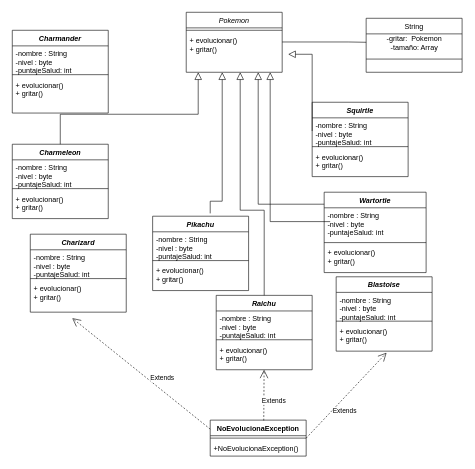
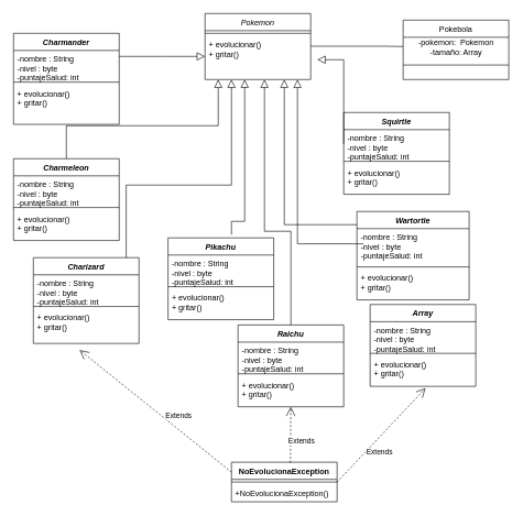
  <mxCell id="0" />
  <mxCell id="1" parent="0" />
  <mxCell id="2" value="Pokemon" style="swimlane;fontStyle=2;align=center;verticalAlign=top;childLayout=stackLayout;horizontal=1;startSize=26;horizontalStack=0;resizeParent=1;resizeLast=0;collapsible=1;marginBottom=0;rounded=0;shadow=0;strokeWidth=1;" parent="1" vertex="1"><mxGeometry x="310" y="20" width="160" height="100" as="geometry"><mxRectangle x="230" y="140" width="160" height="26" as="alternateBounds" /></mxGeometry></mxCell>
  <mxCell id="3" value="" style="line;html=1;strokeWidth=1;align=left;verticalAlign=middle;spacingTop=-1;spacingLeft=3;spacingRight=3;rotatable=0;labelPosition=right;points=[];portConstraint=eastwest;" parent="2" vertex="1"><mxGeometry y="26" width="160" height="8" as="geometry" /></mxCell>
  <mxCell id="4" value="+ evolucionar()&#10;+ gritar()" style="text;align=left;verticalAlign=top;spacingLeft=4;spacingRight=4;overflow=hidden;rotatable=0;points=[[0,0.5],[1,0.5]];portConstraint=eastwest;" parent="2" vertex="1"><mxGeometry y="34" width="160" height="46" as="geometry" /></mxCell>
  <mxCell id="5" value="Charmander" style="swimlane;fontStyle=3;align=center;verticalAlign=top;childLayout=stackLayout;horizontal=1;startSize=26;horizontalStack=0;resizeParent=1;resizeLast=0;collapsible=1;marginBottom=0;rounded=0;shadow=0;strokeWidth=1;" parent="1" vertex="1"><mxGeometry x="20" y="50" width="160" height="138" as="geometry"><mxRectangle x="130" y="380" width="160" height="26" as="alternateBounds" /></mxGeometry></mxCell>
  <mxCell id="6" value="-nombre : String&#10;-nivel : byte&#10;-puntajeSalud: int" style="text;align=left;verticalAlign=top;spacingLeft=4;spacingRight=4;overflow=hidden;rotatable=0;points=[[0,0.5],[1,0.5]];portConstraint=eastwest;" parent="5" vertex="1"><mxGeometry y="26" width="160" height="44" as="geometry" /></mxCell>
  <mxCell id="7" value="" style="line;html=1;strokeWidth=1;align=left;verticalAlign=middle;spacingTop=-1;spacingLeft=3;spacingRight=3;rotatable=0;labelPosition=right;points=[];portConstraint=eastwest;" parent="5" vertex="1"><mxGeometry y="70" width="160" height="8" as="geometry" /></mxCell>
  <mxCell id="8" value="+ evolucionar()&#10;+ gritar()" style="text;align=left;verticalAlign=top;spacingLeft=4;spacingRight=4;overflow=hidden;rotatable=0;points=[[0,0.5],[1,0.5]];portConstraint=eastwest;" vertex="1" parent="5"><mxGeometry y="78" width="160" height="46" as="geometry" /></mxCell>
+ <mxCell id="9" value="" style="endArrow=block;endSize=10;endFill=0;shadow=0;strokeWidth=1;rounded=0;edgeStyle=elbowEdgeStyle;elbow=vertical;" parent="1" source="5" target="2" edge="1"><mxGeometry width="160" relative="1" as="geometry"><mxPoint x="200" y="203" as="sourcePoint" /><mxPoint x="200" y="203" as="targetPoint" /></mxGeometry></mxCell>
  <mxCell id="10" value="Charmeleon" style="swimlane;fontStyle=3;align=center;verticalAlign=top;childLayout=stackLayout;horizontal=1;startSize=26;horizontalStack=0;resizeParent=1;resizeLast=0;collapsible=1;marginBottom=0;rounded=0;shadow=0;strokeWidth=1;" parent="1" vertex="1"><mxGeometry x="20" y="240" width="160" height="124" as="geometry"><mxRectangle x="340" y="380" width="170" height="26" as="alternateBounds" /></mxGeometry></mxCell>
  <mxCell id="11" value="-nombre : String&#10;-nivel : byte&#10;-puntajeSalud: int" style="text;align=left;verticalAlign=top;spacingLeft=4;spacingRight=4;overflow=hidden;rotatable=0;points=[[0,0.5],[1,0.5]];portConstraint=eastwest;" vertex="1" parent="10"><mxGeometry y="26" width="160" height="44" as="geometry" /></mxCell>
  <mxCell id="12" value="" style="line;html=1;strokeWidth=1;align=left;verticalAlign=middle;spacingTop=-1;spacingLeft=3;spacingRight=3;rotatable=0;labelPosition=right;points=[];portConstraint=eastwest;" parent="10" vertex="1"><mxGeometry y="70" width="160" height="8" as="geometry" /></mxCell>
  <mxCell id="13" value="+ evolucionar()&#10;+ gritar()" style="text;align=left;verticalAlign=top;spacingLeft=4;spacingRight=4;overflow=hidden;rotatable=0;points=[[0,0.5],[1,0.5]];portConstraint=eastwest;" vertex="1" parent="10"><mxGeometry y="78" width="160" height="46" as="geometry" /></mxCell>
  <mxCell id="14" value="" style="endArrow=block;endSize=10;endFill=0;shadow=0;strokeWidth=1;rounded=0;edgeStyle=elbowEdgeStyle;elbow=vertical;" parent="1" source="10" edge="1"><mxGeometry width="160" relative="1" as="geometry"><mxPoint x="210" y="373" as="sourcePoint" /><mxPoint x="330" y="120" as="targetPoint" /><Array as="points"><mxPoint x="380" y="190" /><mxPoint x="330" y="190" /></Array></mxGeometry></mxCell>
  <mxCell id="15" value="Charizard" style="swimlane;fontStyle=3;align=center;verticalAlign=top;childLayout=stackLayout;horizontal=1;startSize=26;horizontalStack=0;resizeParent=1;resizeLast=0;collapsible=1;marginBottom=0;rounded=0;shadow=0;strokeWidth=1;" parent="1" vertex="1"><mxGeometry x="50" y="390" width="160" height="130" as="geometry"><mxRectangle x="380" y="254" width="160" height="26" as="alternateBounds" /></mxGeometry></mxCell>
  <mxCell id="16" value="-nombre : String&#10;-nivel : byte&#10;-puntajeSalud: int" style="text;align=left;verticalAlign=top;spacingLeft=4;spacingRight=4;overflow=hidden;rotatable=0;points=[[0,0.5],[1,0.5]];portConstraint=eastwest;" vertex="1" parent="15"><mxGeometry y="26" width="160" height="44" as="geometry" /></mxCell>
  <mxCell id="17" value="" style="line;html=1;strokeWidth=1;align=left;verticalAlign=middle;spacingTop=-1;spacingLeft=3;spacingRight=3;rotatable=0;labelPosition=right;points=[];portConstraint=eastwest;" parent="15" vertex="1"><mxGeometry y="70" width="160" height="8" as="geometry" /></mxCell>
  <mxCell id="18" value="+ evolucionar()&#10;+ gritar()" style="text;align=left;verticalAlign=top;spacingLeft=4;spacingRight=4;overflow=hidden;rotatable=0;points=[[0,0.5],[1,0.5]];portConstraint=eastwest;" vertex="1" parent="15"><mxGeometry y="78" width="160" height="46" as="geometry" /></mxCell>
  <mxCell id="19" value="Pikachu" style="swimlane;fontStyle=3;align=center;verticalAlign=top;childLayout=stackLayout;horizontal=1;startSize=26;horizontalStack=0;resizeParent=1;resizeParentMax=0;resizeLast=0;collapsible=1;marginBottom=0;" vertex="1" parent="1"><mxGeometry x="254" y="360" width="160" height="124" as="geometry" /></mxCell>
  <mxCell id="20" value="-nombre : String&#10;-nivel : byte&#10;-puntajeSalud: int" style="text;align=left;verticalAlign=top;spacingLeft=4;spacingRight=4;overflow=hidden;rotatable=0;points=[[0,0.5],[1,0.5]];portConstraint=eastwest;" vertex="1" parent="19"><mxGeometry y="26" width="160" height="44" as="geometry" /></mxCell>
  <mxCell id="21" value="" style="line;strokeWidth=1;fillColor=none;align=left;verticalAlign=middle;spacingTop=-1;spacingLeft=3;spacingRight=3;rotatable=0;labelPosition=right;points=[];portConstraint=eastwest;" vertex="1" parent="19"><mxGeometry y="70" width="160" height="8" as="geometry" /></mxCell>
  <mxCell id="22" value="+ evolucionar()&#10;+ gritar()" style="text;align=left;verticalAlign=top;spacingLeft=4;spacingRight=4;overflow=hidden;rotatable=0;points=[[0,0.5],[1,0.5]];portConstraint=eastwest;" vertex="1" parent="19"><mxGeometry y="78" width="160" height="46" as="geometry" /></mxCell>
  <mxCell id="23" value="Raichu" style="swimlane;fontStyle=3;align=center;verticalAlign=top;childLayout=stackLayout;horizontal=1;startSize=26;horizontalStack=0;resizeParent=1;resizeParentMax=0;resizeLast=0;collapsible=1;marginBottom=0;" vertex="1" parent="1"><mxGeometry x="360" y="492" width="160" height="124" as="geometry" /></mxCell>
  <mxCell id="24" value="-nombre : String&#10;-nivel : byte&#10;-puntajeSalud: int" style="text;align=left;verticalAlign=top;spacingLeft=4;spacingRight=4;overflow=hidden;rotatable=0;points=[[0,0.5],[1,0.5]];portConstraint=eastwest;" vertex="1" parent="23"><mxGeometry y="26" width="160" height="44" as="geometry" /></mxCell>
  <mxCell id="25" value="" style="line;strokeWidth=1;fillColor=none;align=left;verticalAlign=middle;spacingTop=-1;spacingLeft=3;spacingRight=3;rotatable=0;labelPosition=right;points=[];portConstraint=eastwest;" vertex="1" parent="23"><mxGeometry y="70" width="160" height="8" as="geometry" /></mxCell>
  <mxCell id="26" value="+ evolucionar()&#10;+ gritar()" style="text;align=left;verticalAlign=top;spacingLeft=4;spacingRight=4;overflow=hidden;rotatable=0;points=[[0,0.5],[1,0.5]];portConstraint=eastwest;" vertex="1" parent="23"><mxGeometry y="78" width="160" height="46" as="geometry" /></mxCell>
  <mxCell id="27" value="Squirtle" style="swimlane;fontStyle=3;align=center;verticalAlign=top;childLayout=stackLayout;horizontal=1;startSize=26;horizontalStack=0;resizeParent=1;resizeParentMax=0;resizeLast=0;collapsible=1;marginBottom=0;" vertex="1" parent="1"><mxGeometry x="520" y="170" width="160" height="124" as="geometry" /></mxCell>
  <mxCell id="28" value="-nombre : String&#10;-nivel : byte&#10;-puntajeSalud: int" style="text;align=left;verticalAlign=top;spacingLeft=4;spacingRight=4;overflow=hidden;rotatable=0;points=[[0,0.5],[1,0.5]];portConstraint=eastwest;" vertex="1" parent="27"><mxGeometry y="26" width="160" height="44" as="geometry" /></mxCell>
  <mxCell id="29" value="" style="line;strokeWidth=1;fillColor=none;align=left;verticalAlign=middle;spacingTop=-1;spacingLeft=3;spacingRight=3;rotatable=0;labelPosition=right;points=[];portConstraint=eastwest;" vertex="1" parent="27"><mxGeometry y="70" width="160" height="8" as="geometry" /></mxCell>
  <mxCell id="30" value="+ evolucionar()&#10;+ gritar()" style="text;align=left;verticalAlign=top;spacingLeft=4;spacingRight=4;overflow=hidden;rotatable=0;points=[[0,0.5],[1,0.5]];portConstraint=eastwest;" vertex="1" parent="27"><mxGeometry y="78" width="160" height="46" as="geometry" /></mxCell>
  <mxCell id="31" value="Wartortle" style="swimlane;fontStyle=3;align=center;verticalAlign=top;childLayout=stackLayout;horizontal=1;startSize=26;horizontalStack=0;resizeParent=1;resizeParentMax=0;resizeLast=0;collapsible=1;marginBottom=0;" vertex="1" parent="1"><mxGeometry x="540" y="320" width="170" height="134" as="geometry" /></mxCell>
  <mxCell id="32" value="-nombre : String&#10;-nivel : byte&#10;-puntajeSalud: int" style="text;align=left;verticalAlign=top;spacingLeft=4;spacingRight=4;overflow=hidden;rotatable=0;points=[[0,0.5],[1,0.5]];portConstraint=eastwest;" vertex="1" parent="31"><mxGeometry y="26" width="170" height="54" as="geometry" /></mxCell>
  <mxCell id="33" value="" style="line;strokeWidth=1;fillColor=none;align=left;verticalAlign=middle;spacingTop=-1;spacingLeft=3;spacingRight=3;rotatable=0;labelPosition=right;points=[];portConstraint=eastwest;" vertex="1" parent="31"><mxGeometry y="80" width="170" height="8" as="geometry" /></mxCell>
  <mxCell id="34" value="+ evolucionar()&#10;+ gritar()" style="text;align=left;verticalAlign=top;spacingLeft=4;spacingRight=4;overflow=hidden;rotatable=0;points=[[0,0.5],[1,0.5]];portConstraint=eastwest;" vertex="1" parent="31"><mxGeometry y="88" width="170" height="46" as="geometry" /></mxCell>
- <mxCell id="35" value="Blastoise" style="swimlane;fontStyle=3;align=center;verticalAlign=top;childLayout=stackLayout;horizontal=1;startSize=26;horizontalStack=0;resizeParent=1;resizeParentMax=0;resizeLast=0;collapsible=1;marginBottom=0;" vertex="1" parent="1"><mxGeometry x="560" y="461" width="160" height="124" as="geometry" /></mxCell>
+ <mxCell id="35" value="Array" style="swimlane;fontStyle=3;align=center;verticalAlign=top;childLayout=stackLayout;horizontal=1;startSize=26;horizontalStack=0;resizeParent=1;resizeParentMax=0;resizeLast=0;collapsible=1;marginBottom=0;" vertex="1" parent="1"><mxGeometry x="560" y="461" width="160" height="124" as="geometry" /></mxCell>
  <mxCell id="36" value="-nombre : String&#10;-nivel : byte&#10;-puntajeSalud: int" style="text;align=left;verticalAlign=top;spacingLeft=4;spacingRight=4;overflow=hidden;rotatable=0;points=[[0,0.5],[1,0.5]];portConstraint=eastwest;" vertex="1" parent="35"><mxGeometry y="26" width="160" height="44" as="geometry" /></mxCell>
  <mxCell id="37" value="" style="line;strokeWidth=1;fillColor=none;align=left;verticalAlign=middle;spacingTop=-1;spacingLeft=3;spacingRight=3;rotatable=0;labelPosition=right;points=[];portConstraint=eastwest;" vertex="1" parent="35"><mxGeometry y="70" width="160" height="8" as="geometry" /></mxCell>
  <mxCell id="38" value="+ evolucionar()&#10;+ gritar()" style="text;align=left;verticalAlign=top;spacingLeft=4;spacingRight=4;overflow=hidden;rotatable=0;points=[[0,0.5],[1,0.5]];portConstraint=eastwest;" vertex="1" parent="35"><mxGeometry y="78" width="160" height="46" as="geometry" /></mxCell>
  <mxCell id="39" value="" style="endArrow=block;endSize=10;endFill=0;shadow=0;strokeWidth=1;rounded=0;edgeStyle=elbowEdgeStyle;elbow=vertical;exitX=0;exitY=0.5;exitDx=0;exitDy=0;" edge="1" parent="1" source="28"><mxGeometry width="160" relative="1" as="geometry"><mxPoint x="310" y="314" as="sourcePoint" /><mxPoint x="480" y="90" as="targetPoint" /><Array as="points"><mxPoint x="470" y="90" /><mxPoint x="560" y="140" /><mxPoint x="520" y="90" /><mxPoint x="540" y="90" /></Array></mxGeometry></mxCell>
  <mxCell id="40" value="NoEvolucionaException" style="swimlane;fontStyle=1;align=center;verticalAlign=top;childLayout=stackLayout;horizontal=1;startSize=26;horizontalStack=0;resizeParent=1;resizeParentMax=0;resizeLast=0;collapsible=1;marginBottom=0;" vertex="1" parent="1"><mxGeometry x="350" y="700" width="160" height="60" as="geometry" /></mxCell>
  <mxCell id="41" value="" style="line;strokeWidth=1;fillColor=none;align=left;verticalAlign=middle;spacingTop=-1;spacingLeft=3;spacingRight=3;rotatable=0;labelPosition=right;points=[];portConstraint=eastwest;" vertex="1" parent="40"><mxGeometry y="26" width="160" height="8" as="geometry" /></mxCell>
  <mxCell id="42" value="+NoEvolucionaException()" style="text;strokeColor=none;fillColor=none;align=left;verticalAlign=top;spacingLeft=4;spacingRight=4;overflow=hidden;rotatable=0;points=[[0,0.5],[1,0.5]];portConstraint=eastwest;" vertex="1" parent="40"><mxGeometry y="34" width="160" height="26" as="geometry" /></mxCell>
  <mxCell id="43" value="" style="endArrow=block;endSize=10;endFill=0;shadow=0;strokeWidth=1;rounded=0;edgeStyle=elbowEdgeStyle;elbow=vertical;entryX=0.75;entryY=1;entryDx=0;entryDy=0;" edge="1" parent="1" target="2"><mxGeometry width="160" relative="1" as="geometry"><mxPoint x="540" y="340" as="sourcePoint" /><mxPoint x="450" y="250" as="targetPoint" /><Array as="points"><mxPoint x="530" y="340" /><mxPoint x="470" y="323" /><mxPoint x="500" y="323" /><mxPoint x="520" y="323" /></Array></mxGeometry></mxCell>
  <mxCell id="44" value="" style="endArrow=block;endSize=10;endFill=0;shadow=0;strokeWidth=1;rounded=0;edgeStyle=elbowEdgeStyle;elbow=vertical;exitX=0.6;exitY=-0.038;exitDx=0;exitDy=0;exitPerimeter=0;" edge="1" parent="1" source="19"><mxGeometry width="160" relative="1" as="geometry"><mxPoint x="350" y="350" as="sourcePoint" /><mxPoint x="370" y="120" as="targetPoint" /><Array as="points"><mxPoint x="250" y="335" /><mxPoint x="280" y="335" /><mxPoint x="300" y="335" /></Array></mxGeometry></mxCell>
  <mxCell id="45" value="" style="endArrow=block;endSize=10;endFill=0;shadow=0;strokeWidth=1;rounded=0;edgeStyle=elbowEdgeStyle;elbow=vertical;exitX=0.5;exitY=0;exitDx=0;exitDy=0;" edge="1" parent="1" source="23"><mxGeometry width="160" relative="1" as="geometry"><mxPoint x="530" y="450" as="sourcePoint" /><mxPoint x="400" y="120" as="targetPoint" /><Array as="points"><mxPoint x="420" y="350" /><mxPoint x="460" y="390" /><mxPoint x="480" y="420" /><mxPoint x="460" y="455" /><mxPoint x="480" y="455" /></Array></mxGeometry></mxCell>
+ <mxCell id="46" value="" style="endArrow=block;endSize=10;endFill=0;shadow=0;strokeWidth=1;rounded=0;edgeStyle=elbowEdgeStyle;elbow=vertical;exitX=0.879;exitY=0;exitDx=0;exitDy=0;entryX=0.25;entryY=1;entryDx=0;entryDy=0;exitPerimeter=0;" edge="1" parent="1" source="15" target="2"><mxGeometry width="160" relative="1" as="geometry"><mxPoint x="360" y="240" as="sourcePoint" /><mxPoint x="250" y="245" as="targetPoint" /><Array as="points"><mxPoint x="170" y="280" /><mxPoint x="290" y="245" /><mxPoint x="310" y="245" /></Array></mxGeometry></mxCell>
  <mxCell id="47" value="Extends" style="endArrow=open;endSize=12;dashed=1;html=1;rounded=0;exitX=0;exitY=0.25;exitDx=0;exitDy=0;" edge="1" parent="1" source="40"><mxGeometry x="-0.217" y="-16" width="160" relative="1" as="geometry"><mxPoint x="210" y="570" as="sourcePoint" /><mxPoint x="120" y="530" as="targetPoint" /><mxPoint as="offset" /></mxGeometry></mxCell>
  <mxCell id="48" value="Extends" style="endArrow=open;endSize=12;dashed=1;html=1;rounded=0;exitX=0.558;exitY=0.011;exitDx=0;exitDy=0;exitPerimeter=0;" edge="1" parent="1" source="40" target="26"><mxGeometry x="-0.217" y="-16" width="160" relative="1" as="geometry"><mxPoint x="510" y="715" as="sourcePoint" /><mxPoint x="280" y="530" as="targetPoint" /><mxPoint as="offset" /></mxGeometry></mxCell>
  <mxCell id="49" value="Extends" style="endArrow=open;endSize=12;dashed=1;html=1;rounded=0;exitX=1;exitY=0.5;exitDx=0;exitDy=0;entryX=0.525;entryY=1.058;entryDx=0;entryDy=0;entryPerimeter=0;" edge="1" parent="1" source="40" target="38"><mxGeometry x="-0.217" y="-16" width="160" relative="1" as="geometry"><mxPoint x="370" y="735" as="sourcePoint" /><mxPoint x="140" y="550" as="targetPoint" /><mxPoint as="offset" /></mxGeometry></mxCell>
  <mxCell id="50" value="" style="endArrow=block;endSize=10;endFill=0;shadow=0;strokeWidth=1;rounded=0;edgeStyle=elbowEdgeStyle;elbow=vertical;" edge="1" parent="1"><mxGeometry width="160" relative="1" as="geometry"><mxPoint x="550" y="369" as="sourcePoint" /><mxPoint x="450" y="120" as="targetPoint" /><Array as="points"><mxPoint x="480" y="369" /><mxPoint x="510" y="369" /><mxPoint x="530" y="369" /></Array></mxGeometry></mxCell>
- <mxCell id="51" value="String" style="swimlane;fontStyle=0;align=center;verticalAlign=top;childLayout=stackLayout;horizontal=1;startSize=26;horizontalStack=0;resizeParent=1;resizeLast=0;collapsible=1;marginBottom=0;rounded=0;shadow=0;strokeWidth=1;" vertex="1" parent="1"><mxGeometry x="610" y="30" width="160" height="90" as="geometry"><mxRectangle x="230" y="140" width="160" height="26" as="alternateBounds" /></mxGeometry></mxCell>
- <mxCell id="52" value="-gritar:&amp;nbsp; Pokemon&lt;br&gt;-tamaño: Array" style="text;html=1;align=center;verticalAlign=middle;resizable=0;points=[];autosize=1;strokeColor=none;fillColor=none;" vertex="1" parent="51"><mxGeometry y="26" width="160" height="30" as="geometry" /></mxCell>
+ <mxCell id="51" value="Pokebola" style="swimlane;fontStyle=0;align=center;verticalAlign=top;childLayout=stackLayout;horizontal=1;startSize=26;horizontalStack=0;resizeParent=1;resizeLast=0;collapsible=1;marginBottom=0;rounded=0;shadow=0;strokeWidth=1;" vertex="1" parent="1"><mxGeometry x="610" y="30" width="160" height="90" as="geometry"><mxRectangle x="230" y="140" width="160" height="26" as="alternateBounds" /></mxGeometry></mxCell>
+ <mxCell id="52" value="-pokemon:&amp;nbsp; Pokemon&lt;br&gt;-tamaño: Array" style="text;html=1;align=center;verticalAlign=middle;resizable=0;points=[];autosize=1;strokeColor=none;fillColor=none;" vertex="1" parent="51"><mxGeometry y="26" width="160" height="30" as="geometry" /></mxCell>
  <mxCell id="53" value="" style="line;html=1;strokeWidth=1;align=left;verticalAlign=middle;spacingTop=-1;spacingLeft=3;spacingRight=3;rotatable=0;labelPosition=right;points=[];portConstraint=eastwest;" vertex="1" parent="51"><mxGeometry y="56" width="160" height="24" as="geometry" /></mxCell>
  <mxCell id="54" value="" style="endArrow=none;html=1;edgeStyle=orthogonalEdgeStyle;rounded=0;" edge="1" parent="1"><mxGeometry relative="1" as="geometry"><mxPoint x="470" y="69.5" as="sourcePoint" /><mxPoint x="610" y="70" as="targetPoint" /><Array as="points"><mxPoint x="580" y="70" /><mxPoint x="580" y="70" /></Array></mxGeometry></mxCell>
